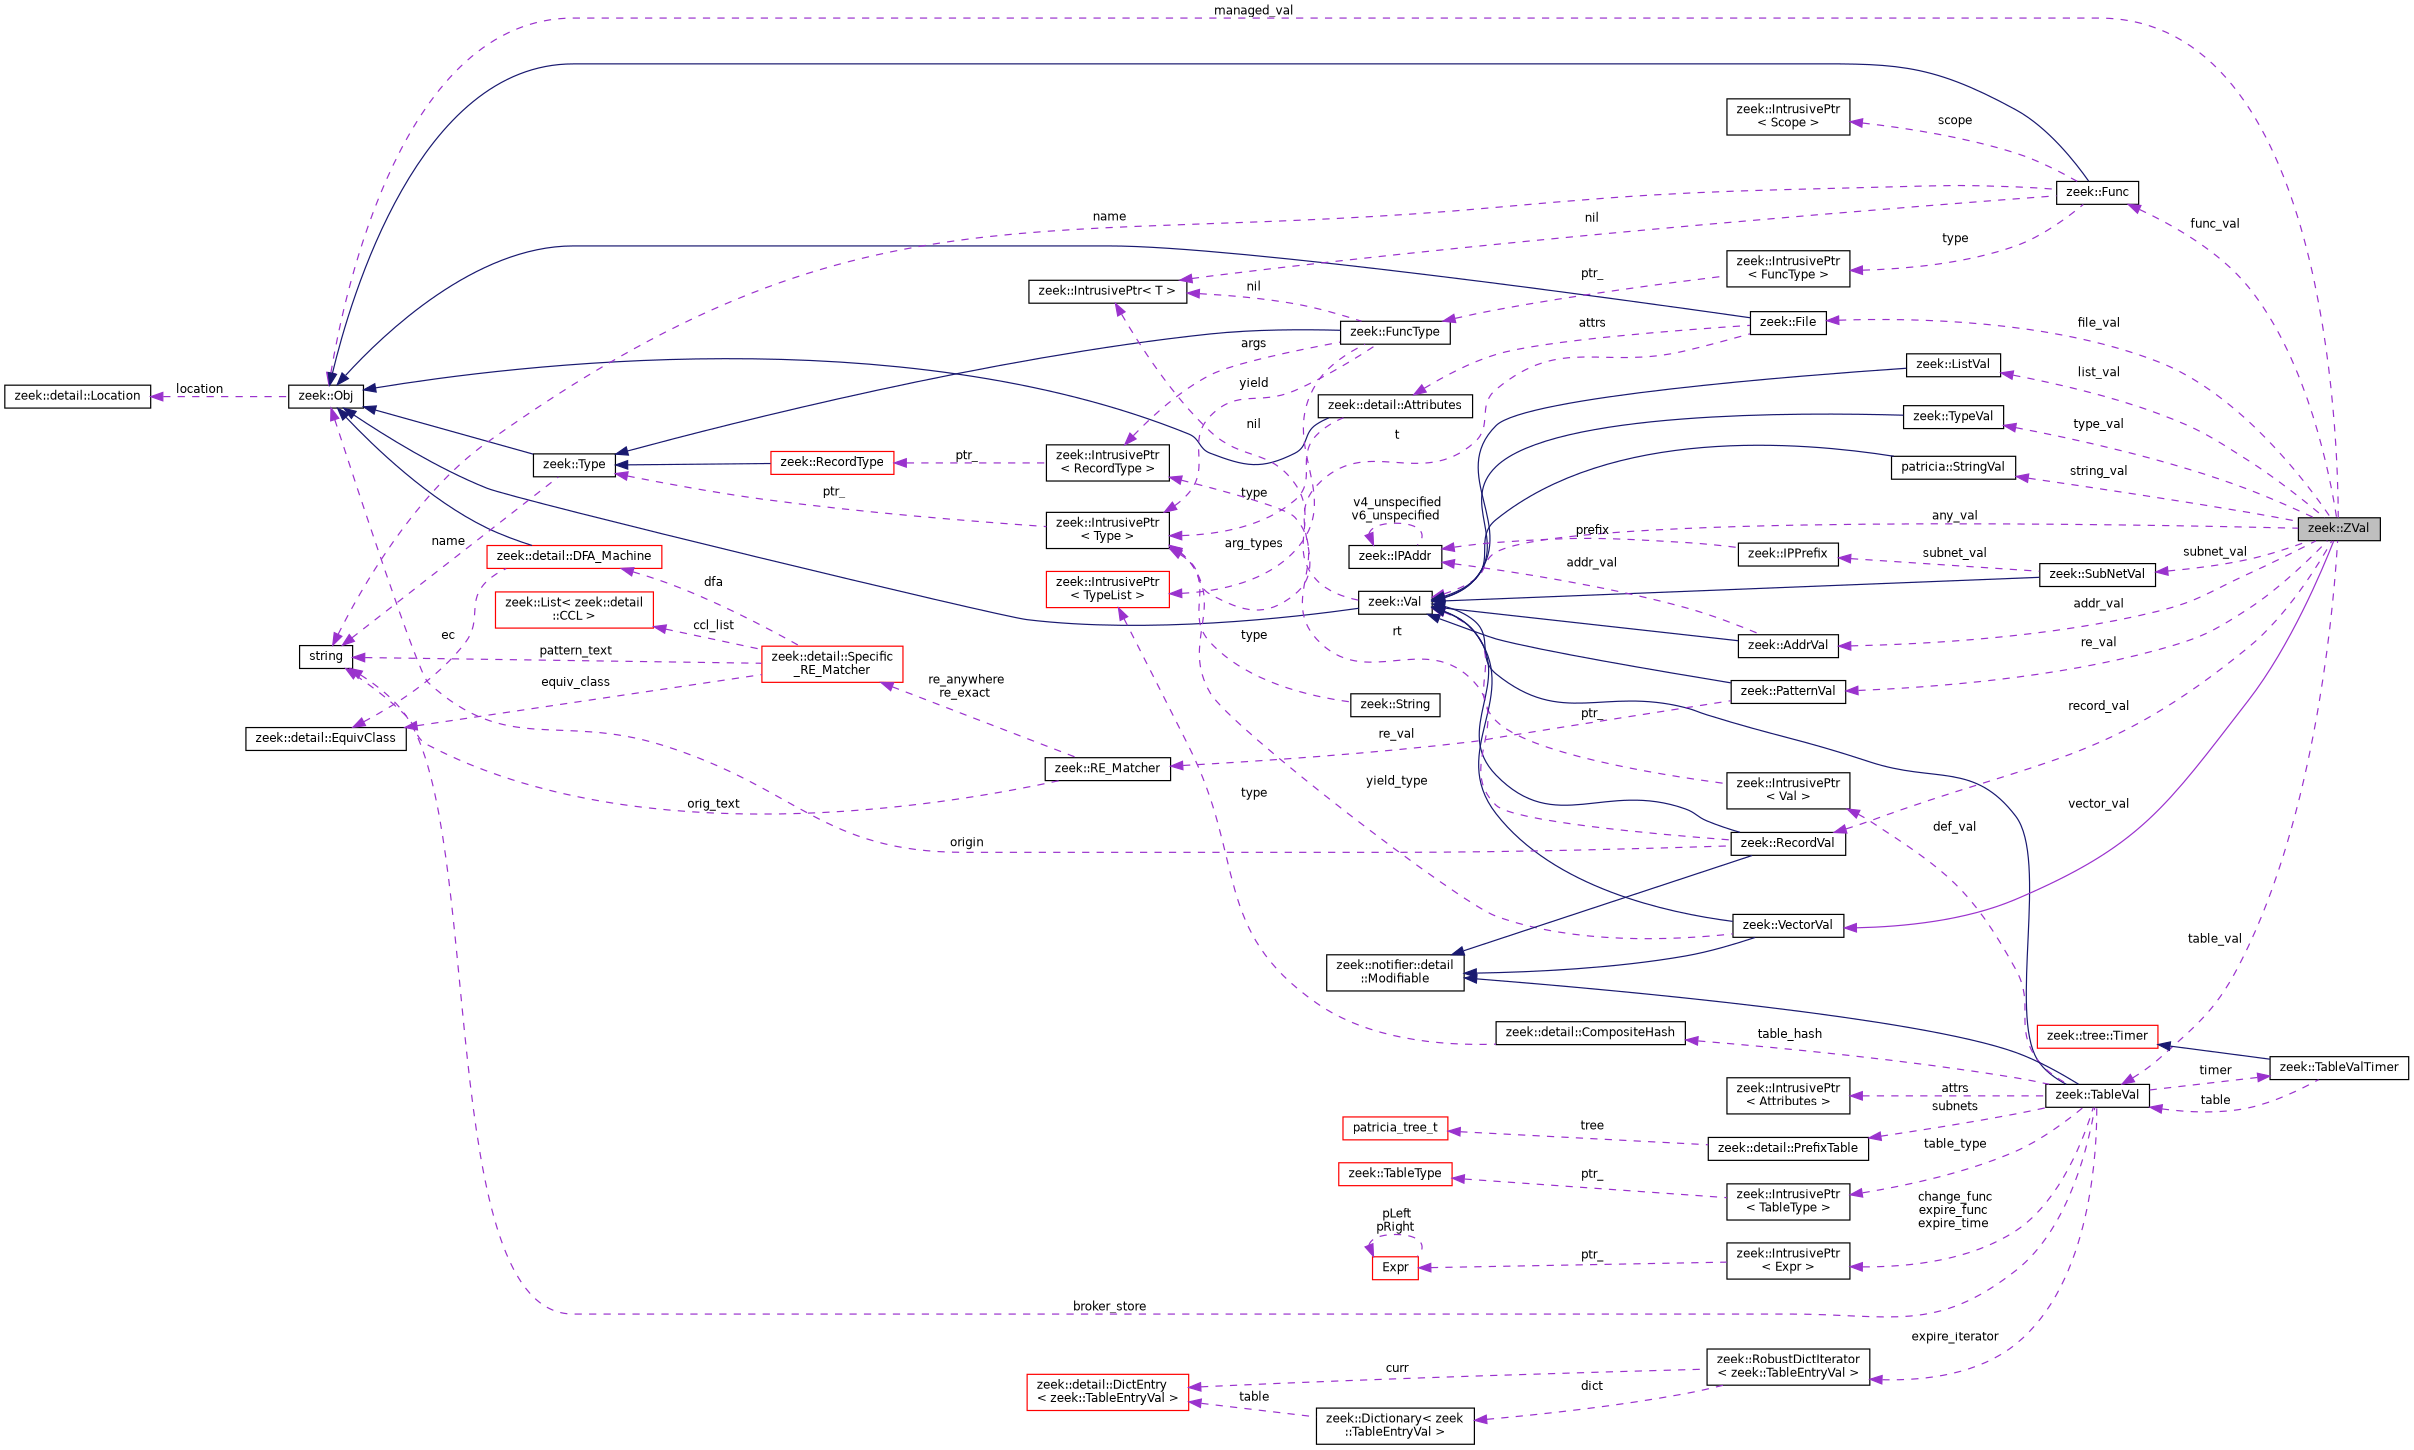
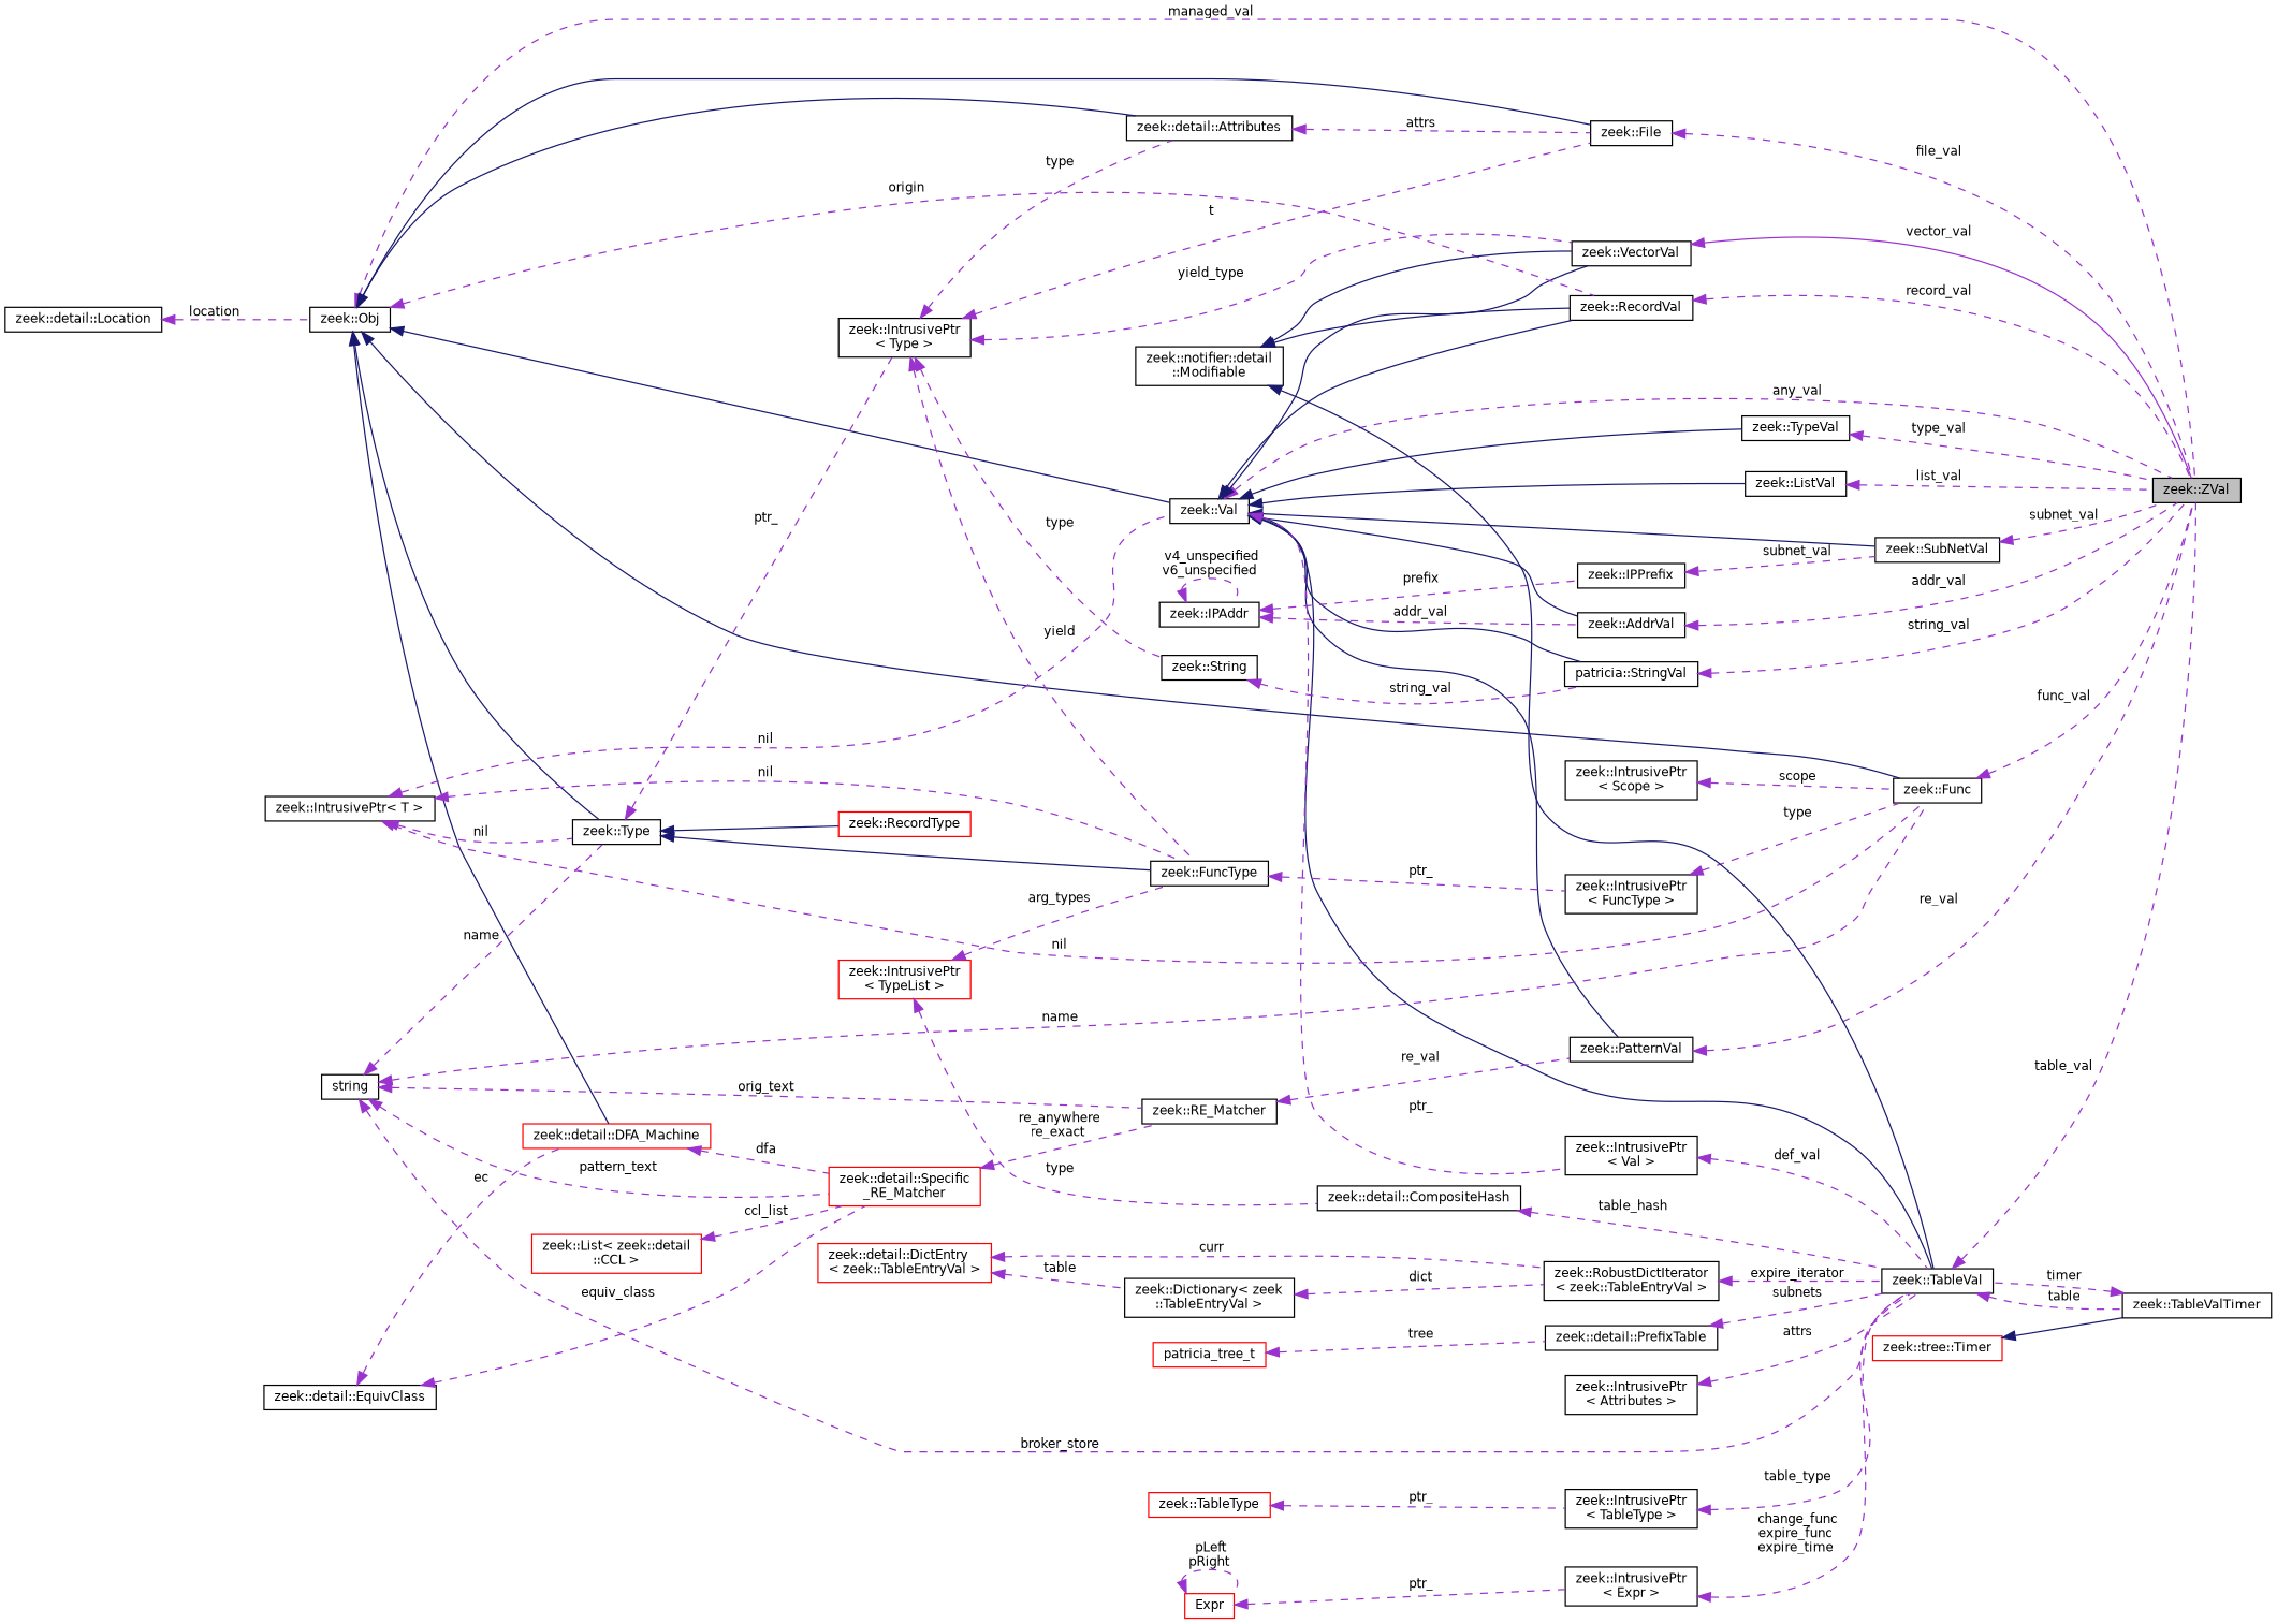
  digraph {
    rankdir=LR
    node [color=black fillcolor=white fontname=Helvetica fontsize=10 shape=record style=filled]
    edge [color=darkorchid3 dir=back fontname=Helvetica fontsize=10 labelfontname=Helvetica labelfontsize=10 style=dashed]
    n1 [fillcolor=grey75 fontcolor=black height=0.2 label="zeek::ZVal" width=0.4]
    n2 [height=0.2 label="patricia::StringVal" width=0.4]
    n3 [height=0.2 label="zeek::Val" width=0.4]
    n4 [height=0.2 label="zeek::AddrVal" width=0.4]
    n5 [height=0.2 label="zeek::SubNetVal" width=0.4]
    n6 [height=0.2 label="zeek::ListVal" width=0.4]
    n7 [height=0.2 label="zeek::PatternVal" width=0.4]
    n8 [height=0.2 label="zeek::TableVal" width=0.4]
    n9 [height=0.2 label="zeek::IntrusivePtr\l\< Val \>" width=0.4]
    n10 [height=0.2 label="zeek::RecordVal" width=0.4]
    n11 [height=0.2 label="zeek::VectorVal" width=0.4]
    n12 [height=0.2 label="zeek::TypeVal" width=0.4]
    n13 [height=0.2 label="zeek::TableValTimer" width=0.4]
    n14 [height=0.2 label="zeek::Obj" width=0.4]
    n15 [height=0.2 label="zeek::Type" width=0.4]
    n16 [height=0.2 label="zeek::File" width=0.4]
    n17 [height=0.2 label="zeek::detail::Attributes" width=0.4]
    n18 [height=0.2 label="zeek::Func" width=0.4]
    n19 [color=red height=0.2 label="zeek::detail::DFA_Machine" width=0.4]
    n20 [height=0.2 label="zeek::FuncType" width=0.4]
    n21 [height=0.2 label="zeek::IntrusivePtr\l\< Type \>" width=0.4]
    n22 [color=red height=0.2 label="zeek::RecordType" width=0.4]
    n23 [color=red height=0.2 label="zeek::detail::Specific\l_RE_Matcher" width=0.4]
    n24 [height=0.2 label="zeek::detail::Location" width=0.4]
    n25 [height=0.2 label="zeek::IntrusivePtr\< T \>" width=0.4]
    n26 [height=0.2 label="zeek::IntrusivePtr\l\< FuncType \>" width=0.4]
    n27 [height=0.2 label="zeek::String" width=0.4]
-   n28 [height=0.2 label="zeek::IntrusivePtr\l\< RecordType \>" width=0.4]
    n29 [height=0.2 label=string width=0.4]
    n30 [height=0.2 label="zeek::RE_Matcher" width=0.4]
    n31 [height=0.2 label="zeek::IPAddr" width=0.4]
    n32 [height=0.2 label="zeek::IPPrefix" width=0.4]
    n33 [height=0.2 label="zeek::IntrusivePtr\l\< Scope \>" width=0.4]
    n34 [color=red height=0.2 label="zeek::IntrusivePtr\l\< TypeList \>" width=0.4]
    n35 [height=0.2 label="zeek::detail::CompositeHash" width=0.4]
    n36 [color=red height=0.2 label="zeek::List\< zeek::detail\l::CCL \>" width=0.4]
    n37 [height=0.2 label="zeek::detail::EquivClass" width=0.4]
    n38 [height=0.2 label="zeek::notifier::detail\l::Modifiable" width=0.4]
    n39 [height=0.2 label="zeek::IntrusivePtr\l\< TableType \>" width=0.4]
    n40 [color=red height=0.2 label="zeek::TableType" width=0.4]
    n41 [height=0.2 label="zeek::IntrusivePtr\l\< Attributes \>" width=0.4]
    n42 [height=0.2 label="zeek::IntrusivePtr\l\< Expr \>" width=0.4]
    n43 [color=red height=0.2 label=Expr width=0.4]
    n44 [color=red height=0.2 label="zeek::tree::Timer" width=0.4]
    n45 [height=0.2 label="zeek::RobustDictIterator\l\< zeek::TableEntryVal \>" width=0.4]
    n46 [color=red height=0.2 label="zeek::detail::DictEntry\l\< zeek::TableEntryVal \>" width=0.4]
    n47 [height=0.2 label="zeek::Dictionary\< zeek\l::TableEntryVal \>" width=0.4]
    n48 [height=0.2 label="zeek::detail::PrefixTable" width=0.4]
    n49 [color=red height=0.2 label=patricia_tree_t width=0.4]
    n2 -> n1 [label=" string_val"]
    n3 -> n1 [label=" any_val"]
    n3 -> n2 [color=midnightblue style=solid]
    n3 -> n4 [color=midnightblue style=solid]
    n3 -> n5 [color=midnightblue style=solid]
    n3 -> n6 [color=midnightblue style=solid]
    n3 -> n7 [color=midnightblue style=solid]
    n3 -> n8 [color=midnightblue style=solid]
    n3 -> n9 [label=" ptr_"]
    n3 -> n10 [color=midnightblue style=solid]
    n3 -> n11 [color=midnightblue style=solid]
    n3 -> n12 [color=midnightblue style=solid]
    n4 -> n1 [label=" addr_val"]
    n5 -> n1 [label=" subnet_val"]
    n6 -> n1 [label=" list_val"]
    n7 -> n1 [label=" re_val"]
    n8 -> n1 [label=" table_val"]
    n8 -> n13 [label=" table"]
    n9 -> n8 [label=" def_val"]
    n10 -> n1 [label=" record_val"]
    n11 -> n1 [label=" vector_val" style=solid]
    n12 -> n1 [label=" type_val"]
    n13 -> n8 [label=" timer"]
    n14 -> n1 [label=" managed_val"]
    n14 -> n3 [color=midnightblue style=solid]
    n14 -> n10 [label=" origin"]
    n14 -> n15 [color=midnightblue style=solid]
    n14 -> n16 [color=midnightblue style=solid]
    n14 -> n17 [color=midnightblue style=solid]
    n14 -> n18 [color=midnightblue style=solid]
    n14 -> n19 [color=midnightblue style=solid]
    n15 -> n20 [color=midnightblue style=solid]
    n15 -> n21 [label=" ptr_"]
    n15 -> n22 [color=midnightblue style=solid]
    n16 -> n1 [label=" file_val"]
    n17 -> n16 [label=" attrs"]
    n18 -> n1 [label=" func_val"]
    n19 -> n23 [label=" dfa"]
    n20 -> n26 [label=" ptr_"]
    n21 -> n11 [label=" yield_type"]
    n21 -> n16 [label=" t"]
    n21 -> n17 [label=" type"]
    n21 -> n20 [label=" yield"]
    n21 -> n27 [label=" type"]
-   n22 -> n28 [label=" ptr_"]
    n23 -> n30 [label=" re_anywhere\nre_exact"]
    n24 -> n14 [label=" location"]
    n25 -> n3 [label=" nil"]
+   n25 -> n15 [label=" nil"]
    n25 -> n18 [label=" nil"]
    n25 -> n20 [label=" nil"]
    n26 -> n18 [label=" type"]
-   n28 -> n10 [label=" rt"]
-   n28 -> n20 [label=" args"]
+   n27 -> n2 [label=" string_val"]
    n29 -> n8 [label=" broker_store"]
    n29 -> n15 [label=" name"]
    n29 -> n18 [label=" name"]
    n29 -> n23 [label=" pattern_text"]
    n29 -> n30 [label=" orig_text"]
    n30 -> n7 [label=" re_val"]
    n31 -> n4 [label=" addr_val"]
    n31 -> n31 [label=" v4_unspecified\nv6_unspecified"]
    n31 -> n32 [label=" prefix"]
    n32 -> n5 [label=" subnet_val"]
    n33 -> n18 [label=" scope"]
    n34 -> n20 [label=" arg_types"]
    n34 -> n35 [label=" type"]
    n35 -> n8 [label=" table_hash"]
    n36 -> n23 [label=" ccl_list"]
    n37 -> n19 [label=" ec"]
    n37 -> n23 [label=" equiv_class"]
    n38 -> n8 [color=midnightblue style=solid]
    n38 -> n10 [color=midnightblue style=solid]
    n38 -> n11 [color=midnightblue style=solid]
    n39 -> n8 [label=" table_type"]
    n40 -> n39 [label=" ptr_"]
    n41 -> n8 [label=" attrs"]
    n42 -> n8 [label=" change_func\nexpire_func\nexpire_time"]
    n43 -> n42 [label=" ptr_"]
    n43 -> n43 [label=" pLeft\npRight"]
    n44 -> n13 [color=midnightblue style=solid]
    n45 -> n8 [label=" expire_iterator"]
    n46 -> n45 [label=" curr"]
    n46 -> n47 [label=" table"]
    n47 -> n45 [label=" dict"]
    n48 -> n8 [label=" subnets"]
    n49 -> n48 [label=" tree"]
  }
